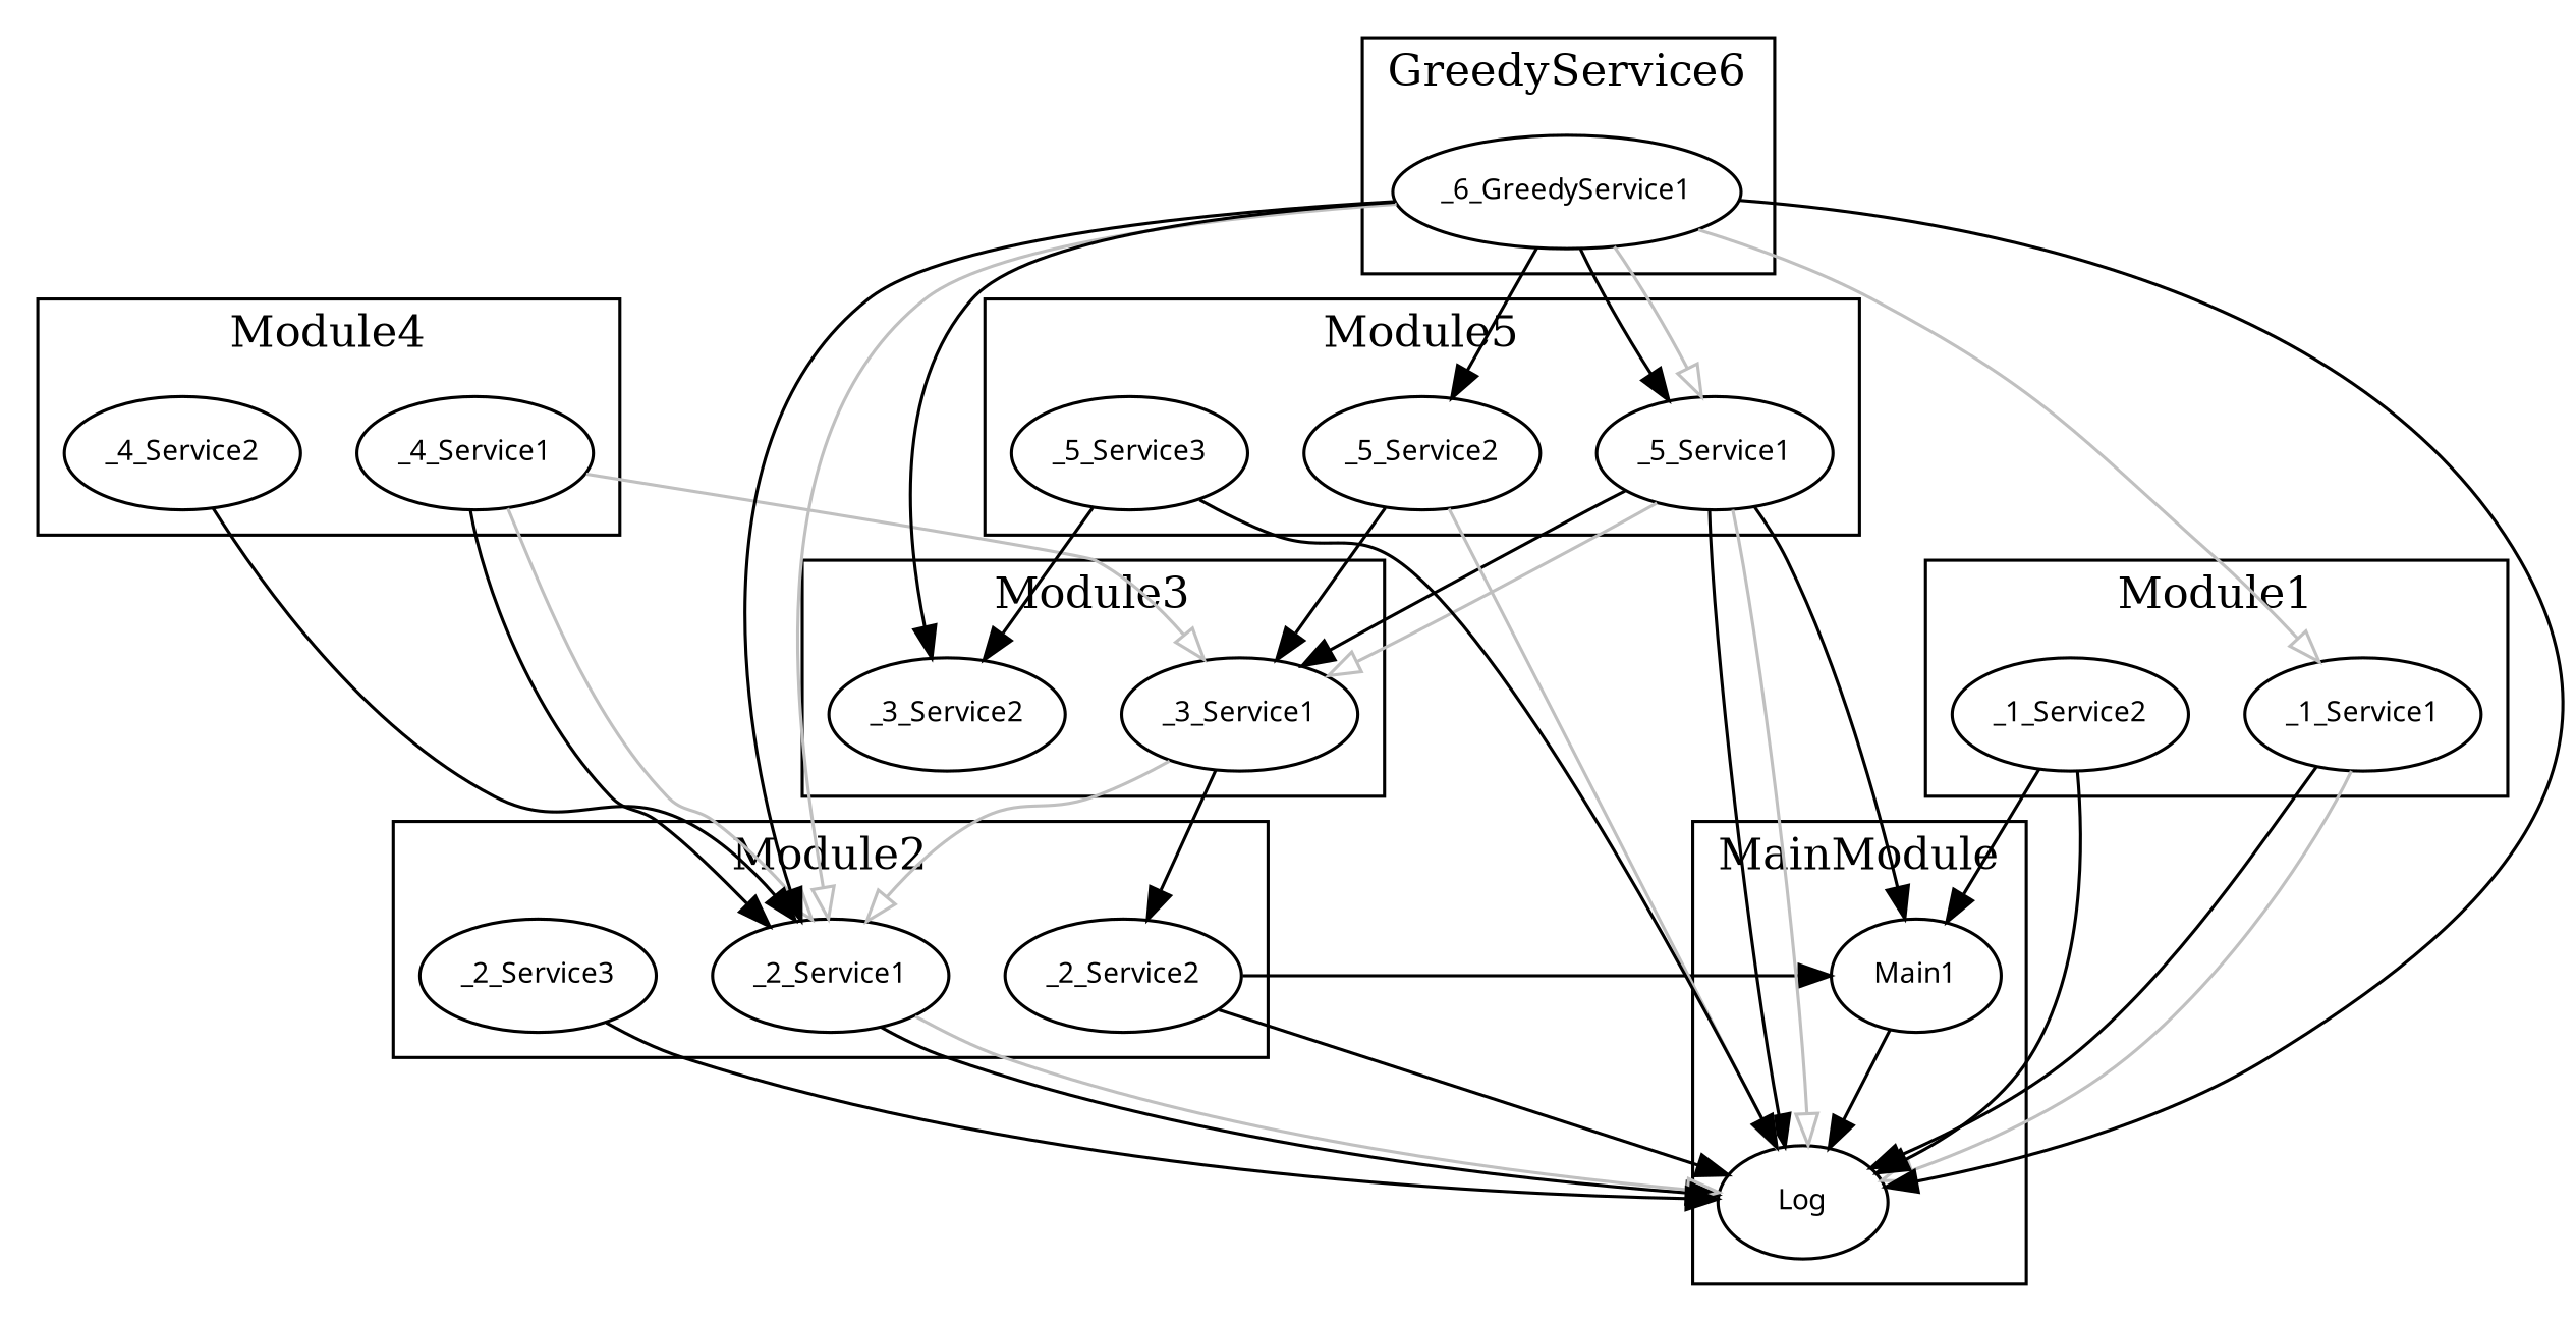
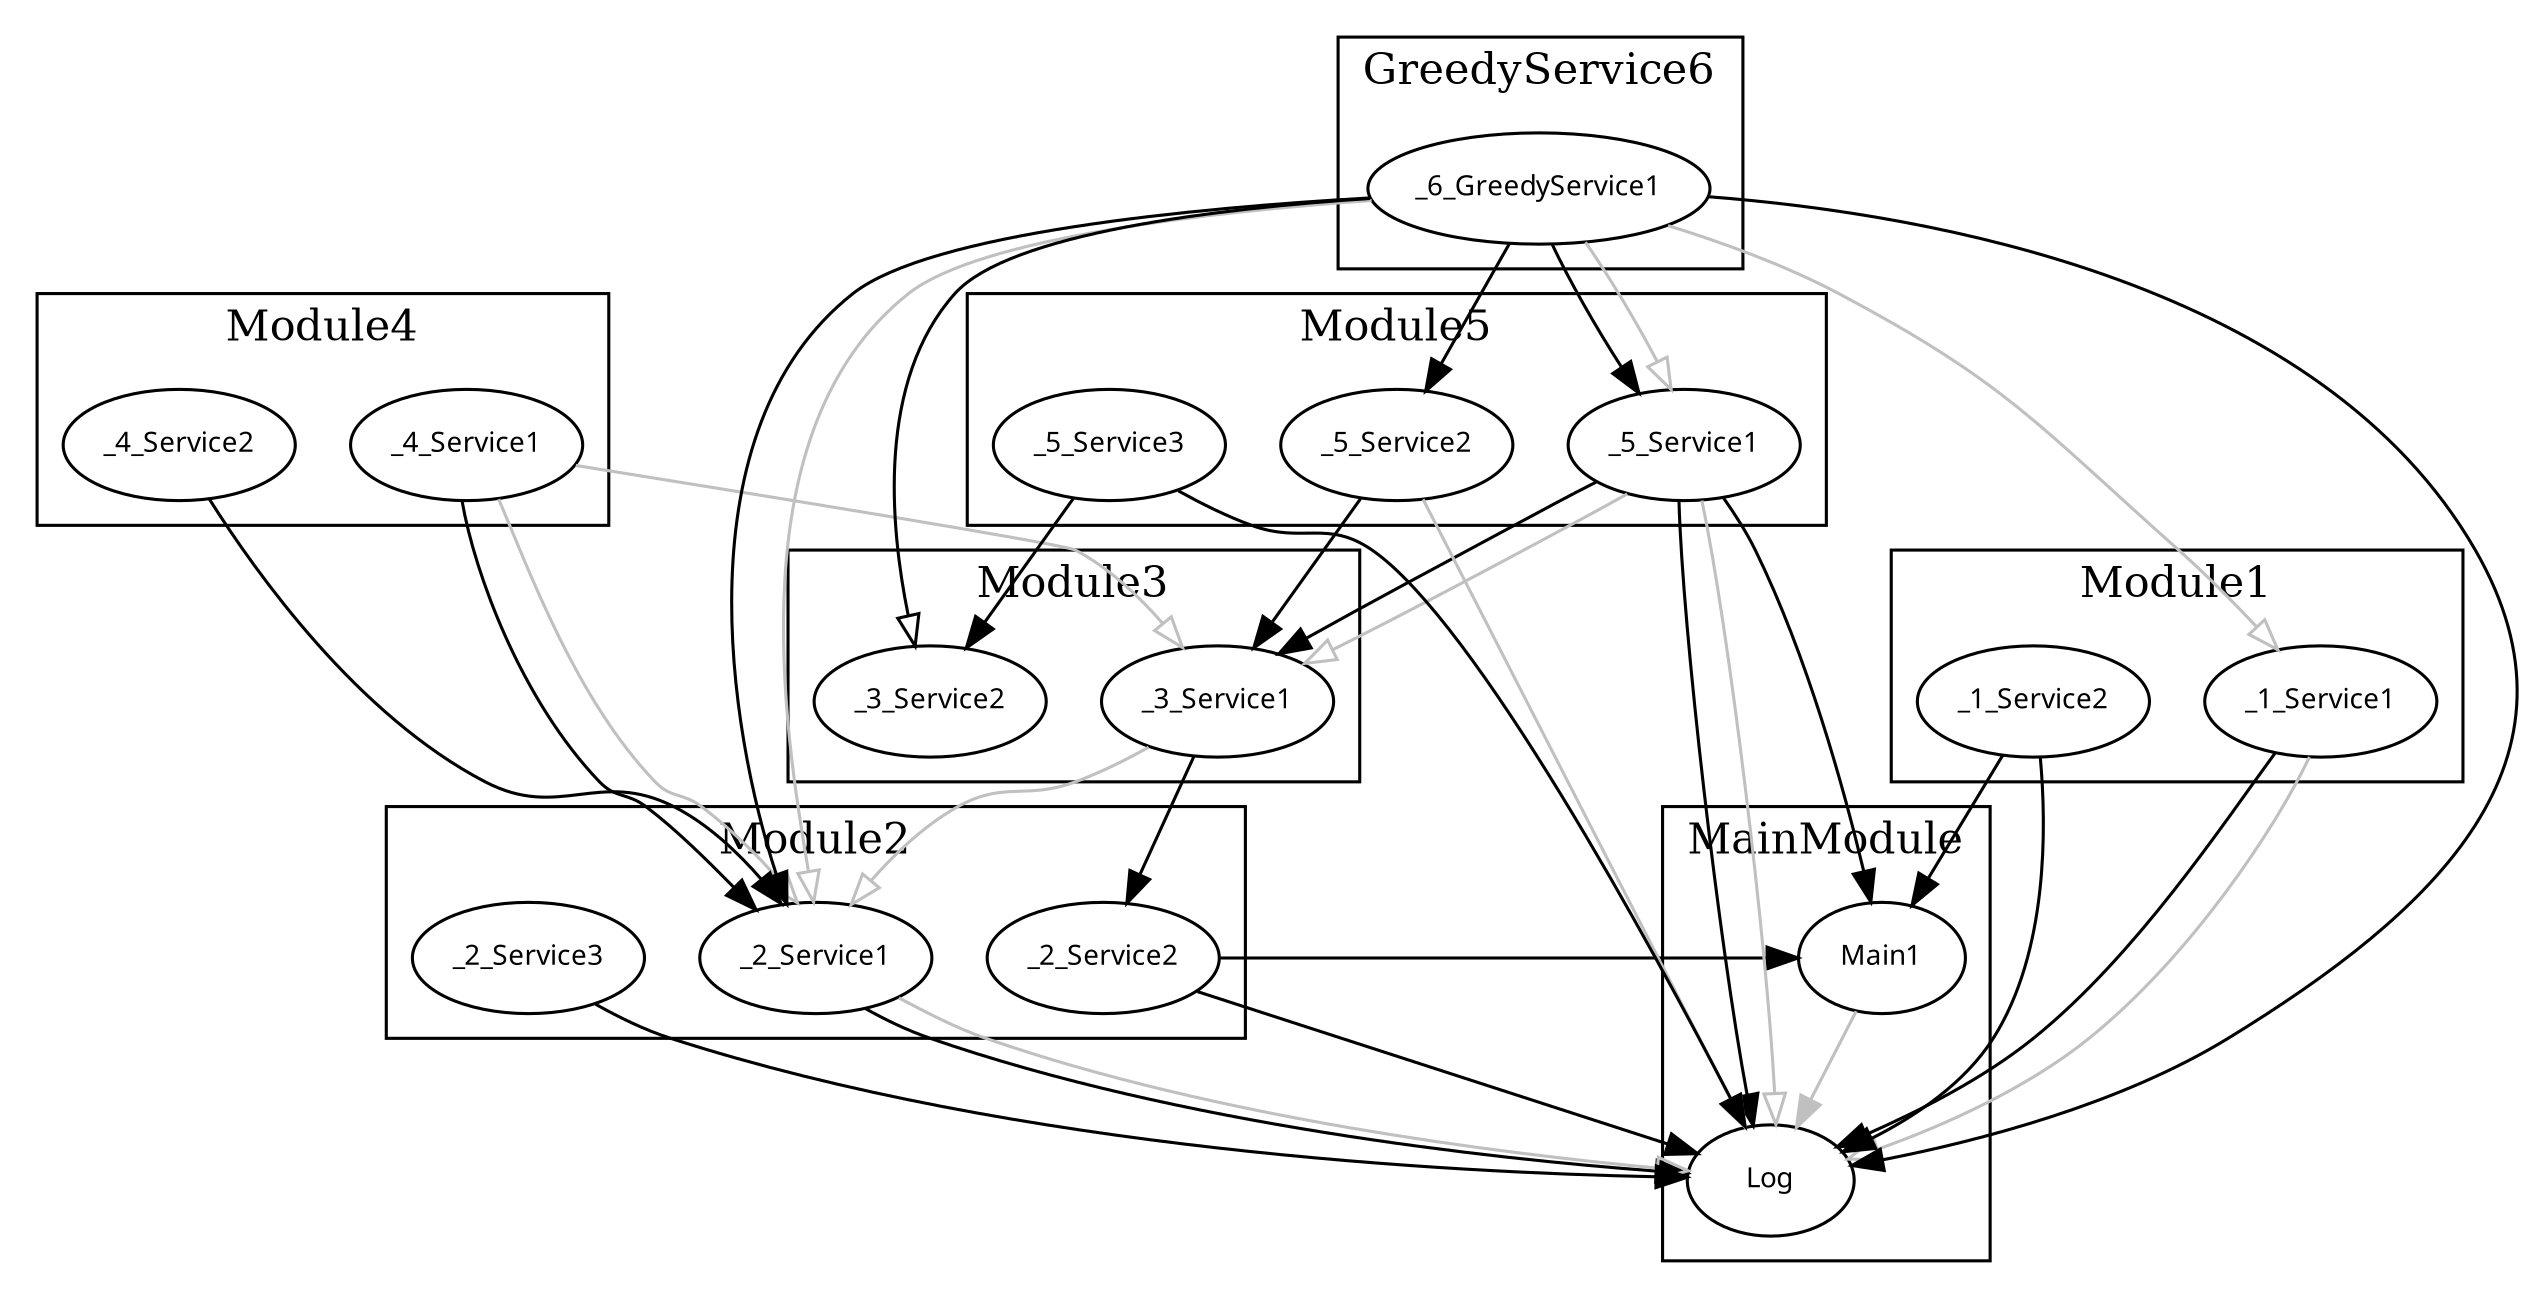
  digraph {
    compound=true
    node [fontname=Verdana fontsize=9]
    _1_Service1
    _1_Service2
    Log
    Main1
    _2_Service1
    _2_Service2
    _2_Service3
    _3_Service1
    _3_Service2
    _4_Service1
    _4_Service2
    _5_Service1
    _5_Service2
    _5_Service3
    _6_GreedyService1
    subgraph cluster_1 {
      label=Module1
      _1_Service1
      _1_Service2
    }
    subgraph cluster_2 {
      label=MainModule
      Log
      Main1
    }
    subgraph cluster_3 {
      label=Module2
      _2_Service1
      _2_Service2
      _2_Service3
    }
    subgraph cluster_4 {
      label=Module3
      _3_Service1
      _3_Service2
    }
    subgraph cluster_5 {
      label=Module4
      _4_Service1
      _4_Service2
    }
    subgraph cluster_6 {
      label=Module5
      _5_Service1
      _5_Service2
      _5_Service3
    }
    subgraph cluster_7 {
      label=GreedyService6
      _6_GreedyService1
    }
    _1_Service1 -> Log
    _1_Service1 -> Log [arrowhead=empty color=gray]
    _1_Service2 -> Log
    _1_Service2 -> Main1
-   Main1 -> Log
+   Main1 -> Log [color=gray]
    _2_Service1 -> Log
    _2_Service1 -> Log [arrowhead=empty color=gray]
    _2_Service2 -> Log
    _2_Service2 -> Main1
    _2_Service3 -> Log
    _3_Service1 -> _2_Service1 [arrowhead=empty color=gray]
    _3_Service1 -> _2_Service2
    _4_Service1 -> _2_Service1
    _4_Service1 -> _2_Service1 [arrowhead=empty color=gray]
    _4_Service1 -> _3_Service1 [arrowhead=empty color=gray]
    _4_Service2 -> _2_Service1
    _5_Service1 -> Log
    _5_Service1 -> Log [arrowhead=empty color=gray]
    _5_Service1 -> Main1
    _5_Service1 -> _3_Service1
    _5_Service1 -> _3_Service1 [arrowhead=empty color=gray]
    _5_Service2 -> Log [color=gray]
    _5_Service2 -> _3_Service1
    _5_Service3 -> Log
    _5_Service3 -> _3_Service2
    _6_GreedyService1 -> _1_Service1 [arrowhead=empty color=gray]
    _6_GreedyService1 -> Log
    _6_GreedyService1 -> _2_Service1
    _6_GreedyService1 -> _2_Service1 [arrowhead=empty color=gray]
-   _6_GreedyService1 -> _3_Service2
+   _6_GreedyService1 -> _3_Service2 [arrowhead=empty]
    _6_GreedyService1 -> _5_Service1
    _6_GreedyService1 -> _5_Service1 [arrowhead=empty color=gray]
    _6_GreedyService1 -> _5_Service2
  }
